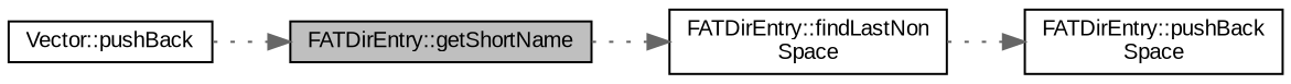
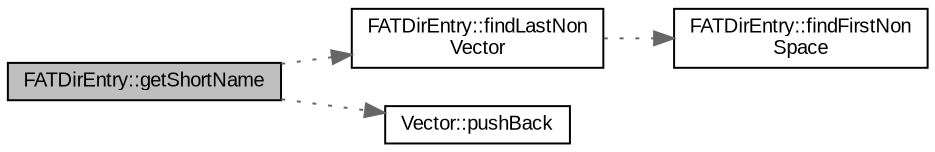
  digraph {
    fontname="Liberation Sans"
    rankdir=LR
    node [color=black fillcolor=white fontname="Liberation Sans" fontsize=10 shape=record style=filled]
    edge [color=gray40 fontname="Liberation Sans" fontsize=10 labelfontname=Helvetica labelfontsize=10 style=dotted]
    n1 [fillcolor=grey75 fontcolor=black height=0.2 label="FATDirEntry::getShortName" width=0.4]
-   n2 [height=0.2 label="FATDirEntry::findLastNon\lSpace" width=0.4]
+   n2 [height=0.2 label="FATDirEntry::findLastNon\lVector" width=0.4]
    n3 [height=0.2 label="Vector::pushBack" width=0.4]
-   n4 [height=0.2 label="FATDirEntry::pushBack\lSpace" width=0.4]
+   n4 [height=0.2 label="FATDirEntry::findFirstNon\lSpace" width=0.4]
    n1 -> n2
-   n3 -> n1
+   n1 -> n3
    n2 -> n4
  }
